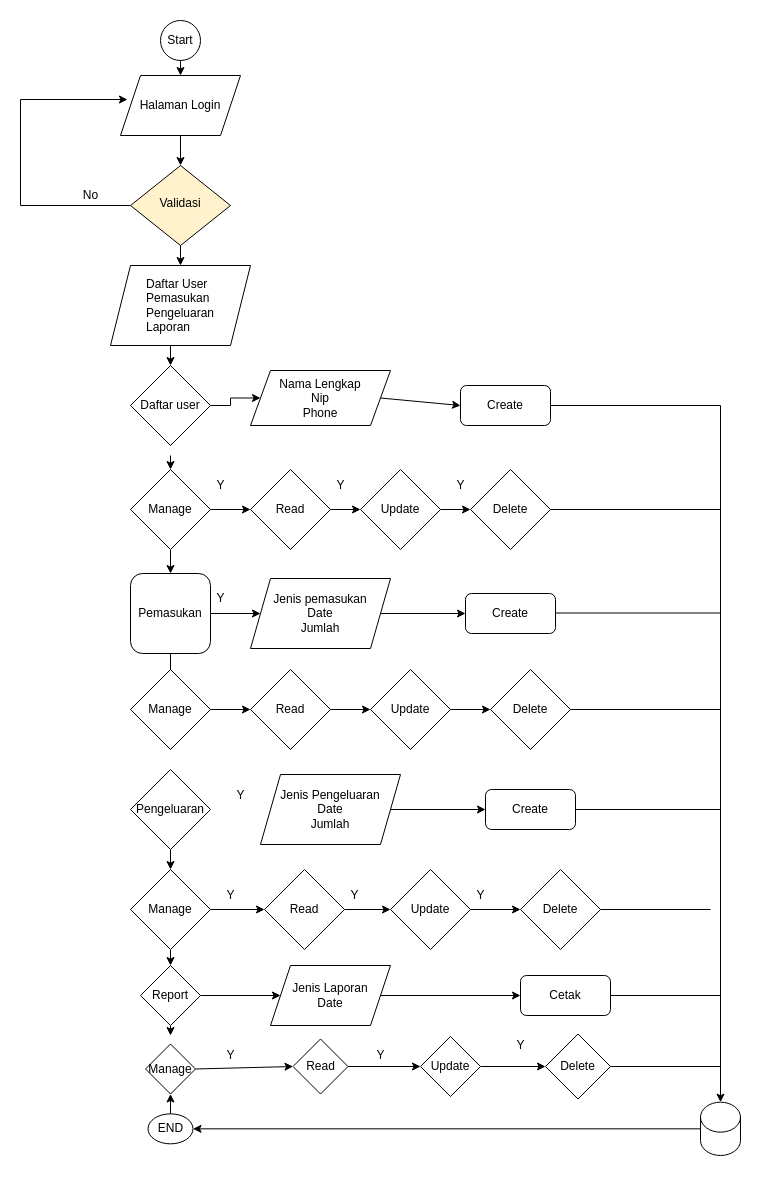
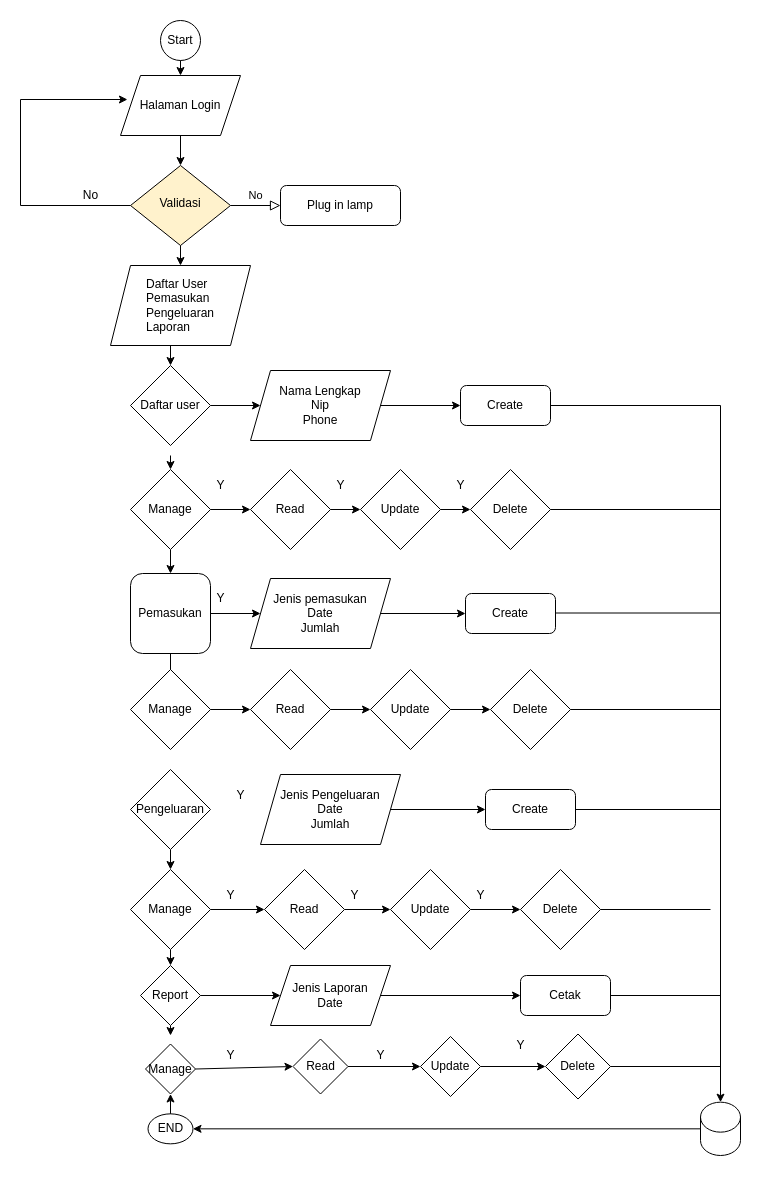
  <mxCell id="0" />
  <mxCell id="1" parent="0" />
+ <mxCell id="2" value="No" style="edgeStyle=orthogonalEdgeStyle;rounded=0;html=1;jettySize=auto;orthogonalLoop=1;fontSize=11;endArrow=block;endFill=0;endSize=8;strokeWidth=1;shadow=0;labelBackgroundColor=none;" parent="1" source="3" target="4" edge="1"><mxGeometry y="10" relative="1" as="geometry"><mxPoint as="offset" /></mxGeometry></mxCell>
  <mxCell id="3" value="Validasi" style="rhombus;whiteSpace=wrap;html=1;shadow=0;fontFamily=Helvetica;fontSize=12;align=center;strokeWidth=1;spacing=6;spacingTop=-4;fillColor=#fff2cc;" parent="1" vertex="1"><mxGeometry x="130" y="165" width="100" height="80" as="geometry" /></mxCell>
+ <mxCell id="4" value="Plug in lamp" style="rounded=1;whiteSpace=wrap;html=1;fontSize=12;glass=0;strokeWidth=1;shadow=0;" parent="1" vertex="1"><mxGeometry x="280" y="185" width="120" height="40" as="geometry" /></mxCell>
  <mxCell id="5" value="Start" style="ellipse;whiteSpace=wrap;html=1;aspect=fixed;" parent="1" vertex="1"><mxGeometry x="160" y="20" width="40" height="40" as="geometry" /></mxCell>
  <mxCell id="6" value="" style="endArrow=classic;html=1;rounded=0;exitX=0.5;exitY=1;exitDx=0;exitDy=0;" parent="1" source="5" edge="1"><mxGeometry width="50" height="50" relative="1" as="geometry"><mxPoint x="280" y="105" as="sourcePoint" /><mxPoint x="180" y="75" as="targetPoint" /></mxGeometry></mxCell>
  <mxCell id="7" value="Halaman Login" style="shape=parallelogram;perimeter=parallelogramPerimeter;whiteSpace=wrap;html=1;fixedSize=1;" parent="1" vertex="1"><mxGeometry x="120" y="75" width="120" height="60" as="geometry" /></mxCell>
  <mxCell id="8" value="" style="endArrow=classic;html=1;rounded=0;exitX=0.5;exitY=1;exitDx=0;exitDy=0;" parent="1" source="7" target="3" edge="1"><mxGeometry width="50" height="50" relative="1" as="geometry"><mxPoint x="170" y="175" as="sourcePoint" /><mxPoint x="220" y="125" as="targetPoint" /></mxGeometry></mxCell>
  <mxCell id="9" value="" style="endArrow=classic;html=1;rounded=0;exitX=0;exitY=0.5;exitDx=0;exitDy=0;entryX=0.058;entryY=0.4;entryDx=0;entryDy=0;entryPerimeter=0;" parent="1" source="3" target="7" edge="1"><mxGeometry width="50" height="50" relative="1" as="geometry"><mxPoint x="110" y="215" as="sourcePoint" /><mxPoint x="60" y="155" as="targetPoint" /><Array as="points"><mxPoint x="20" y="205" /><mxPoint x="20" y="99" /></Array></mxGeometry></mxCell>
  <mxCell id="10" value="No" style="text;html=1;align=center;verticalAlign=middle;resizable=0;points=[];autosize=1;strokeColor=none;fillColor=none;" parent="1" vertex="1"><mxGeometry x="75" y="185" width="30" height="20" as="geometry" /></mxCell>
  <mxCell id="11" value="&lt;div style=&quot;text-align: left&quot;&gt;&lt;span&gt;Daftar User&lt;/span&gt;&lt;/div&gt;&lt;div style=&quot;text-align: left&quot;&gt;&lt;span&gt;Pemasukan&lt;/span&gt;&lt;/div&gt;&lt;div style=&quot;text-align: left&quot;&gt;&lt;span&gt;Pengeluaran&lt;/span&gt;&lt;/div&gt;&lt;div style=&quot;text-align: left&quot;&gt;&lt;span&gt;Laporan&lt;/span&gt;&lt;/div&gt;" style="shape=parallelogram;perimeter=parallelogramPerimeter;whiteSpace=wrap;html=1;fixedSize=1;" parent="1" vertex="1"><mxGeometry x="110" y="265" width="140" height="80" as="geometry" /></mxCell>
  <mxCell id="12" value="" style="endArrow=classic;html=1;rounded=0;entryX=0.5;entryY=0;entryDx=0;entryDy=0;" parent="1" target="11" edge="1"><mxGeometry width="50" height="50" relative="1" as="geometry"><mxPoint x="180" y="245" as="sourcePoint" /><mxPoint x="230" y="195" as="targetPoint" /></mxGeometry></mxCell>
  <mxCell id="13" style="edgeStyle=orthogonalEdgeStyle;rounded=0;orthogonalLoop=1;jettySize=auto;html=1;exitX=1;exitY=0.5;exitDx=0;exitDy=0;entryX=0;entryY=0.5;entryDx=0;entryDy=0;" parent="1" source="14" target="16" edge="1"><mxGeometry relative="1" as="geometry" /></mxCell>
  <mxCell id="14" value="Daftar user" style="rhombus;whiteSpace=wrap;html=1;" parent="1" vertex="1"><mxGeometry x="130" y="365" width="80" height="80" as="geometry" /></mxCell>
  <mxCell id="15" value="" style="endArrow=classic;html=1;rounded=0;entryX=0.5;entryY=0;entryDx=0;entryDy=0;" parent="1" target="14" edge="1"><mxGeometry width="50" height="50" relative="1" as="geometry"><mxPoint x="170" y="345" as="sourcePoint" /><mxPoint x="220" y="295" as="targetPoint" /></mxGeometry></mxCell>
- <mxCell id="16" value="Nama Lengkap&lt;br&gt;Nip&lt;br&gt;Phone" style="shape=parallelogram;perimeter=parallelogramPerimeter;whiteSpace=wrap;html=1;fixedSize=1;" parent="1" vertex="1"><mxGeometry x="250" y="370" width="140" height="55" as="geometry" /></mxCell>
+ <mxCell id="16" value="Nama Lengkap&lt;br&gt;Nip&lt;br&gt;Phone" style="shape=parallelogram;perimeter=parallelogramPerimeter;whiteSpace=wrap;html=1;fixedSize=1;" parent="1" vertex="1"><mxGeometry x="250" y="370" width="140" height="70" as="geometry" /></mxCell>
  <mxCell id="17" value="" style="endArrow=classic;html=1;rounded=0;" parent="1" target="22" edge="1"><mxGeometry width="50" height="50" relative="1" as="geometry"><mxPoint x="170" y="455" as="sourcePoint" /><mxPoint x="220" y="405" as="targetPoint" /></mxGeometry></mxCell>
  <mxCell id="18" value="" style="endArrow=classic;html=1;rounded=0;exitX=1;exitY=0.5;exitDx=0;exitDy=0;entryX=0;entryY=0.5;entryDx=0;entryDy=0;" parent="1" source="16" target="32" edge="1"><mxGeometry width="50" height="50" relative="1" as="geometry"><mxPoint x="370" y="450" as="sourcePoint" /><mxPoint x="420" y="405" as="targetPoint" /></mxGeometry></mxCell>
  <mxCell id="19" value="" style="shape=cylinder3;whiteSpace=wrap;html=1;boundedLbl=1;backgroundOutline=1;size=15;" parent="1" vertex="1"><mxGeometry x="700" y="1101.67" width="40" height="53.33" as="geometry" /></mxCell>
  <mxCell id="20" value="" style="endArrow=classic;html=1;rounded=0;startArrow=none;exitX=1;exitY=0.5;exitDx=0;exitDy=0;" parent="1" edge="1" source="32"><mxGeometry width="50" height="50" relative="1" as="geometry"><mxPoint x="550" y="431.67" as="sourcePoint" /><mxPoint x="720" y="1101.67" as="targetPoint" /><Array as="points"><mxPoint x="720" y="405" /></Array></mxGeometry></mxCell>
  <mxCell id="21" style="edgeStyle=orthogonalEdgeStyle;rounded=0;orthogonalLoop=1;jettySize=auto;html=1;exitX=0.5;exitY=1;exitDx=0;exitDy=0;entryX=0.5;entryY=0;entryDx=0;entryDy=0;" parent="1" source="22" target="34" edge="1"><mxGeometry relative="1" as="geometry" /></mxCell>
  <mxCell id="22" value="Manage" style="rhombus;whiteSpace=wrap;html=1;" parent="1" vertex="1"><mxGeometry x="130" y="469" width="80" height="80" as="geometry" /></mxCell>
  <mxCell id="23" value="Read" style="rhombus;whiteSpace=wrap;html=1;" parent="1" vertex="1"><mxGeometry x="250" y="469" width="80" height="80" as="geometry" /></mxCell>
  <mxCell id="24" value="Update" style="rhombus;whiteSpace=wrap;html=1;" parent="1" vertex="1"><mxGeometry x="360" y="469" width="80" height="80" as="geometry" /></mxCell>
  <mxCell id="25" value="Delete" style="rhombus;whiteSpace=wrap;html=1;" parent="1" vertex="1"><mxGeometry x="470" y="469" width="80" height="80" as="geometry" /></mxCell>
  <mxCell id="26" value="" style="endArrow=classic;html=1;rounded=0;exitX=1;exitY=0.5;exitDx=0;exitDy=0;entryX=0;entryY=0.5;entryDx=0;entryDy=0;" parent="1" source="22" target="23" edge="1"><mxGeometry width="50" height="50" relative="1" as="geometry"><mxPoint x="350" y="585" as="sourcePoint" /><mxPoint x="400" y="535" as="targetPoint" /></mxGeometry></mxCell>
  <mxCell id="27" value="" style="endArrow=classic;html=1;rounded=0;exitX=1;exitY=0.5;exitDx=0;exitDy=0;entryX=0;entryY=0.5;entryDx=0;entryDy=0;" parent="1" source="23" target="24" edge="1"><mxGeometry width="50" height="50" relative="1" as="geometry"><mxPoint x="350" y="585" as="sourcePoint" /><mxPoint x="400" y="535" as="targetPoint" /></mxGeometry></mxCell>
  <mxCell id="28" value="" style="endArrow=classic;html=1;rounded=0;entryX=0;entryY=0.5;entryDx=0;entryDy=0;exitX=1;exitY=0.5;exitDx=0;exitDy=0;" parent="1" source="24" target="25" edge="1"><mxGeometry width="50" height="50" relative="1" as="geometry"><mxPoint x="350" y="585" as="sourcePoint" /><mxPoint x="400" y="535" as="targetPoint" /></mxGeometry></mxCell>
  <mxCell id="29" value="" style="endArrow=none;html=1;rounded=0;exitX=1;exitY=0.5;exitDx=0;exitDy=0;" parent="1" source="25" edge="1"><mxGeometry width="50" height="50" relative="1" as="geometry"><mxPoint x="350" y="585" as="sourcePoint" /><mxPoint x="720" y="509" as="targetPoint" /></mxGeometry></mxCell>
  <mxCell id="30" value="END" style="ellipse;whiteSpace=wrap;html=1;" parent="1" vertex="1"><mxGeometry x="147.5" y="1113.34" width="45" height="30" as="geometry" /></mxCell>
  <mxCell id="31" value="" style="endArrow=classic;html=1;rounded=0;exitX=0;exitY=0.5;exitDx=0;exitDy=0;exitPerimeter=0;" parent="1" source="19" target="30" edge="1"><mxGeometry width="50" height="50" relative="1" as="geometry"><mxPoint x="350" y="885" as="sourcePoint" /><mxPoint x="400" y="835" as="targetPoint" /></mxGeometry></mxCell>
  <mxCell id="32" value="Create" style="rounded=1;whiteSpace=wrap;html=1;fontSize=12;glass=0;strokeWidth=1;shadow=0;" parent="1" vertex="1"><mxGeometry x="460" y="385" width="90" height="40" as="geometry" /></mxCell>
  <mxCell id="33" style="edgeStyle=orthogonalEdgeStyle;rounded=0;orthogonalLoop=1;jettySize=auto;html=1;exitX=0.5;exitY=1;exitDx=0;exitDy=0;" parent="1" source="34" edge="1"><mxGeometry relative="1" as="geometry"><mxPoint x="170" y="705" as="targetPoint" /></mxGeometry></mxCell>
  <mxCell id="34" value="Pemasukan" style="whiteSpace=wrap;html=1;rounded=1;" parent="1" vertex="1"><mxGeometry x="130" y="573" width="80" height="80" as="geometry" /></mxCell>
  <mxCell id="35" value="Jenis pemasukan&lt;br&gt;Date&lt;br&gt;Jumlah" style="shape=parallelogram;perimeter=parallelogramPerimeter;whiteSpace=wrap;html=1;fixedSize=1;" parent="1" vertex="1"><mxGeometry x="250" y="578" width="140" height="70" as="geometry" /></mxCell>
  <mxCell id="36" value="" style="endArrow=classic;html=1;rounded=0;entryX=0;entryY=0.5;entryDx=0;entryDy=0;exitX=1;exitY=0.5;exitDx=0;exitDy=0;" parent="1" source="35" target="37" edge="1"><mxGeometry width="50" height="50" relative="1" as="geometry"><mxPoint x="380" y="635" as="sourcePoint" /><mxPoint x="410" y="580" as="targetPoint" /></mxGeometry></mxCell>
  <mxCell id="37" value="Create" style="rounded=1;whiteSpace=wrap;html=1;fontSize=12;glass=0;strokeWidth=1;shadow=0;" parent="1" vertex="1"><mxGeometry x="465" y="593" width="90" height="40" as="geometry" /></mxCell>
  <mxCell id="38" value="" style="endArrow=none;html=1;rounded=0;" parent="1" edge="1"><mxGeometry width="50" height="50" relative="1" as="geometry"><mxPoint x="555" y="612.5" as="sourcePoint" /><mxPoint x="720" y="612.5" as="targetPoint" /></mxGeometry></mxCell>
  <mxCell id="39" value="Delete" style="rhombus;whiteSpace=wrap;html=1;" parent="1" vertex="1"><mxGeometry x="490" y="669" width="80" height="80" as="geometry" /></mxCell>
  <mxCell id="40" value="" style="endArrow=none;html=1;rounded=0;exitX=1;exitY=0.5;exitDx=0;exitDy=0;" parent="1" source="39" edge="1"><mxGeometry width="50" height="50" relative="1" as="geometry"><mxPoint x="350" y="685" as="sourcePoint" /><mxPoint x="720" y="709" as="targetPoint" /></mxGeometry></mxCell>
  <mxCell id="41" style="edgeStyle=orthogonalEdgeStyle;rounded=0;orthogonalLoop=1;jettySize=auto;html=1;exitX=0.5;exitY=1;exitDx=0;exitDy=0;entryX=0.5;entryY=0;entryDx=0;entryDy=0;" parent="1" source="42" target="49" edge="1"><mxGeometry relative="1" as="geometry" /></mxCell>
  <mxCell id="42" value="Pengeluaran" style="rhombus;whiteSpace=wrap;html=1;" parent="1" vertex="1"><mxGeometry x="130" y="769" width="80" height="80" as="geometry" /></mxCell>
  <mxCell id="43" style="edgeStyle=orthogonalEdgeStyle;rounded=0;orthogonalLoop=1;jettySize=auto;html=1;exitX=1;exitY=0.5;exitDx=0;exitDy=0;entryX=0;entryY=0.5;entryDx=0;entryDy=0;" parent="1" source="44" target="45" edge="1"><mxGeometry relative="1" as="geometry" /></mxCell>
  <mxCell id="44" value="Jenis Pengeluaran&lt;br&gt;Date&lt;br&gt;Jumlah" style="shape=parallelogram;perimeter=parallelogramPerimeter;whiteSpace=wrap;html=1;fixedSize=1;" parent="1" vertex="1"><mxGeometry x="260" y="774" width="140" height="70" as="geometry" /></mxCell>
  <mxCell id="45" value="Create" style="rounded=1;whiteSpace=wrap;html=1;fontSize=12;glass=0;strokeWidth=1;shadow=0;" parent="1" vertex="1"><mxGeometry x="485" y="789" width="90" height="40" as="geometry" /></mxCell>
  <mxCell id="46" value="" style="endArrow=none;html=1;rounded=0;exitX=1;exitY=0.5;exitDx=0;exitDy=0;" parent="1" source="45" edge="1"><mxGeometry width="50" height="50" relative="1" as="geometry"><mxPoint x="590" y="855" as="sourcePoint" /><mxPoint x="720" y="809" as="targetPoint" /></mxGeometry></mxCell>
  <mxCell id="47" style="edgeStyle=orthogonalEdgeStyle;rounded=0;orthogonalLoop=1;jettySize=auto;html=1;exitX=1;exitY=0.5;exitDx=0;exitDy=0;entryX=0;entryY=0.5;entryDx=0;entryDy=0;" parent="1" source="49" target="51" edge="1"><mxGeometry relative="1" as="geometry"><mxPoint x="260" y="955" as="targetPoint" /></mxGeometry></mxCell>
  <mxCell id="48" style="edgeStyle=orthogonalEdgeStyle;rounded=0;orthogonalLoop=1;jettySize=auto;html=1;exitX=0.5;exitY=1;exitDx=0;exitDy=0;entryX=0.5;entryY=0;entryDx=0;entryDy=0;" parent="1" source="49" target="62" edge="1"><mxGeometry relative="1" as="geometry" /></mxCell>
  <mxCell id="49" value="Manage" style="rhombus;whiteSpace=wrap;html=1;" parent="1" vertex="1"><mxGeometry x="130" y="869" width="80" height="80" as="geometry" /></mxCell>
  <mxCell id="50" style="edgeStyle=orthogonalEdgeStyle;rounded=0;orthogonalLoop=1;jettySize=auto;html=1;exitX=1;exitY=0.5;exitDx=0;exitDy=0;entryX=0;entryY=0.5;entryDx=0;entryDy=0;" parent="1" source="51" target="53" edge="1"><mxGeometry relative="1" as="geometry" /></mxCell>
  <mxCell id="51" value="Read" style="rhombus;whiteSpace=wrap;html=1;" parent="1" vertex="1"><mxGeometry x="264" y="869" width="80" height="80" as="geometry" /></mxCell>
  <mxCell id="52" style="edgeStyle=orthogonalEdgeStyle;rounded=0;orthogonalLoop=1;jettySize=auto;html=1;exitX=1;exitY=0.5;exitDx=0;exitDy=0;entryX=0;entryY=0.5;entryDx=0;entryDy=0;" parent="1" source="53" target="54" edge="1"><mxGeometry relative="1" as="geometry" /></mxCell>
  <mxCell id="53" value="Update" style="rhombus;whiteSpace=wrap;html=1;" parent="1" vertex="1"><mxGeometry x="390" y="869" width="80" height="80" as="geometry" /></mxCell>
  <mxCell id="54" value="Delete" style="rhombus;whiteSpace=wrap;html=1;" parent="1" vertex="1"><mxGeometry x="520" y="869" width="80" height="80" as="geometry" /></mxCell>
  <mxCell id="55" value="" style="endArrow=none;html=1;rounded=0;exitX=1;exitY=0.5;exitDx=0;exitDy=0;" parent="1" source="54" edge="1"><mxGeometry width="50" height="50" relative="1" as="geometry"><mxPoint x="350" y="885" as="sourcePoint" /><mxPoint x="710" y="909" as="targetPoint" /></mxGeometry></mxCell>
  <mxCell id="56" value="Y" style="text;html=1;align=center;verticalAlign=middle;resizable=0;points=[];autosize=1;strokeColor=none;fillColor=none;" parent="1" vertex="1"><mxGeometry x="230" y="785" width="20" height="20" as="geometry" /></mxCell>
  <mxCell id="57" value="Y" style="text;html=1;align=center;verticalAlign=middle;resizable=0;points=[];autosize=1;strokeColor=none;fillColor=none;" parent="1" vertex="1"><mxGeometry x="210" y="588" width="20" height="20" as="geometry" /></mxCell>
  <mxCell id="58" value="Y" style="text;html=1;align=center;verticalAlign=middle;resizable=0;points=[];autosize=1;strokeColor=none;fillColor=none;" parent="1" vertex="1"><mxGeometry x="220" y="885" width="20" height="20" as="geometry" /></mxCell>
  <mxCell id="59" value="Y" style="text;html=1;align=center;verticalAlign=middle;resizable=0;points=[];autosize=1;strokeColor=none;fillColor=none;" parent="1" vertex="1"><mxGeometry x="344" y="885" width="20" height="20" as="geometry" /></mxCell>
  <mxCell id="60" value="Y" style="text;html=1;align=center;verticalAlign=middle;resizable=0;points=[];autosize=1;strokeColor=none;fillColor=none;" parent="1" vertex="1"><mxGeometry x="470" y="885" width="20" height="20" as="geometry" /></mxCell>
  <mxCell id="61" style="edgeStyle=orthogonalEdgeStyle;rounded=0;orthogonalLoop=1;jettySize=auto;html=1;exitX=0.5;exitY=1;exitDx=0;exitDy=0;" parent="1" source="62" edge="1"><mxGeometry relative="1" as="geometry"><mxPoint x="170" y="1035" as="targetPoint" /></mxGeometry></mxCell>
  <mxCell id="62" value="Report" style="rhombus;whiteSpace=wrap;html=1;" parent="1" vertex="1"><mxGeometry x="140" y="965" width="60" height="60" as="geometry" /></mxCell>
  <mxCell id="63" value="" style="endArrow=classic;html=1;rounded=0;exitX=1;exitY=0.5;exitDx=0;exitDy=0;entryX=0;entryY=0.5;entryDx=0;entryDy=0;" parent="1" source="34" target="35" edge="1"><mxGeometry width="50" height="50" relative="1" as="geometry"><mxPoint x="350" y="585" as="sourcePoint" /><mxPoint x="400" y="535" as="targetPoint" /></mxGeometry></mxCell>
  <mxCell id="64" value="Manage" style="rhombus;whiteSpace=wrap;html=1;" parent="1" vertex="1"><mxGeometry x="130" y="669" width="80" height="80" as="geometry" /></mxCell>
  <mxCell id="65" value="Read" style="rhombus;whiteSpace=wrap;html=1;" parent="1" vertex="1"><mxGeometry x="250" y="669" width="80" height="80" as="geometry" /></mxCell>
  <mxCell id="66" value="Update" style="rhombus;whiteSpace=wrap;html=1;" parent="1" vertex="1"><mxGeometry x="370" y="669" width="80" height="80" as="geometry" /></mxCell>
  <mxCell id="67" value="Jenis Laporan&lt;br&gt;Date" style="shape=parallelogram;perimeter=parallelogramPerimeter;whiteSpace=wrap;html=1;fixedSize=1;" parent="1" vertex="1"><mxGeometry x="270" y="965" width="120" height="60" as="geometry" /></mxCell>
  <mxCell id="68" value="Cetak" style="rounded=1;whiteSpace=wrap;html=1;fontSize=12;glass=0;strokeWidth=1;shadow=0;" parent="1" vertex="1"><mxGeometry x="520" y="975" width="90" height="40" as="geometry" /></mxCell>
  <mxCell id="69" value="" style="endArrow=classic;html=1;rounded=0;entryX=0;entryY=0.5;entryDx=0;entryDy=0;exitX=1;exitY=0.5;exitDx=0;exitDy=0;" parent="1" source="67" target="68" edge="1"><mxGeometry width="50" height="50" relative="1" as="geometry"><mxPoint x="350" y="1075" as="sourcePoint" /><mxPoint x="400" y="1025" as="targetPoint" /></mxGeometry></mxCell>
  <mxCell id="70" value="" style="endArrow=classic;html=1;rounded=0;exitX=1;exitY=0.5;exitDx=0;exitDy=0;entryX=0;entryY=0.5;entryDx=0;entryDy=0;" parent="1" source="62" target="67" edge="1"><mxGeometry width="50" height="50" relative="1" as="geometry"><mxPoint x="350" y="1075" as="sourcePoint" /><mxPoint x="400" y="1025" as="targetPoint" /></mxGeometry></mxCell>
  <mxCell id="71" value="" style="endArrow=none;html=1;rounded=0;exitX=1;exitY=0.5;exitDx=0;exitDy=0;" parent="1" source="68" edge="1"><mxGeometry width="50" height="50" relative="1" as="geometry"><mxPoint x="350" y="1075" as="sourcePoint" /><mxPoint x="720" y="995" as="targetPoint" /></mxGeometry></mxCell>
  <mxCell id="72" value="Manage" style="rhombus;whiteSpace=wrap;html=1;" parent="1" vertex="1"><mxGeometry x="145" y="1043.5" width="50" height="50" as="geometry" /></mxCell>
  <mxCell id="73" value="Read" style="rhombus;whiteSpace=wrap;html=1;" parent="1" vertex="1"><mxGeometry x="292.5" y="1038.5" width="55" height="55" as="geometry" /></mxCell>
  <mxCell id="74" style="edgeStyle=orthogonalEdgeStyle;rounded=0;orthogonalLoop=1;jettySize=auto;html=1;exitX=1;exitY=0.5;exitDx=0;exitDy=0;entryX=0;entryY=0.5;entryDx=0;entryDy=0;" parent="1" source="75" target="76" edge="1"><mxGeometry relative="1" as="geometry" /></mxCell>
  <mxCell id="75" value="Update" style="rhombus;whiteSpace=wrap;html=1;" parent="1" vertex="1"><mxGeometry x="420" y="1036" width="60" height="60" as="geometry" /></mxCell>
  <mxCell id="76" value="Delete" style="rhombus;whiteSpace=wrap;html=1;" parent="1" vertex="1"><mxGeometry x="545" y="1033.5" width="65" height="65" as="geometry" /></mxCell>
  <mxCell id="77" value="" style="endArrow=classic;html=1;rounded=0;exitX=1;exitY=0.5;exitDx=0;exitDy=0;entryX=0;entryY=0.5;entryDx=0;entryDy=0;" parent="1" source="72" target="73" edge="1"><mxGeometry width="50" height="50" relative="1" as="geometry"><mxPoint x="350" y="1075" as="sourcePoint" /><mxPoint x="400" y="1025" as="targetPoint" /></mxGeometry></mxCell>
  <mxCell id="78" value="" style="endArrow=classic;html=1;rounded=0;exitX=1;exitY=0.5;exitDx=0;exitDy=0;entryX=0;entryY=0.5;entryDx=0;entryDy=0;" parent="1" source="73" target="75" edge="1"><mxGeometry width="50" height="50" relative="1" as="geometry"><mxPoint x="350" y="1075" as="sourcePoint" /><mxPoint x="400" y="1025" as="targetPoint" /></mxGeometry></mxCell>
  <mxCell id="79" value="" style="endArrow=none;html=1;rounded=0;exitX=1;exitY=0.5;exitDx=0;exitDy=0;" parent="1" source="76" edge="1"><mxGeometry width="50" height="50" relative="1" as="geometry"><mxPoint x="600" y="1065" as="sourcePoint" /><mxPoint x="720" y="1066" as="targetPoint" /></mxGeometry></mxCell>
  <mxCell id="80" value="Y" style="text;html=1;align=center;verticalAlign=middle;resizable=0;points=[];autosize=1;strokeColor=none;fillColor=none;" parent="1" vertex="1"><mxGeometry x="220" y="1045" width="20" height="20" as="geometry" /></mxCell>
  <mxCell id="81" value="Y" style="text;html=1;align=center;verticalAlign=middle;resizable=0;points=[];autosize=1;strokeColor=none;fillColor=none;" parent="1" vertex="1"><mxGeometry x="370" y="1045" width="20" height="20" as="geometry" /></mxCell>
  <mxCell id="82" value="Y" style="text;html=1;align=center;verticalAlign=middle;resizable=0;points=[];autosize=1;strokeColor=none;fillColor=none;" parent="1" vertex="1"><mxGeometry x="510" y="1035" width="20" height="20" as="geometry" /></mxCell>
  <mxCell id="83" value="" style="endArrow=classic;html=1;rounded=0;exitX=0.5;exitY=0;exitDx=0;exitDy=0;entryX=0.5;entryY=1;entryDx=0;entryDy=0;" parent="1" source="30" target="72" edge="1"><mxGeometry width="50" height="50" relative="1" as="geometry"><mxPoint x="350" y="1075" as="sourcePoint" /><mxPoint x="400" y="1025" as="targetPoint" /></mxGeometry></mxCell>
  <mxCell id="84" value="Y" style="text;html=1;align=center;verticalAlign=middle;resizable=0;points=[];autosize=1;strokeColor=none;fillColor=none;" parent="1" vertex="1"><mxGeometry x="210" y="475" width="20" height="20" as="geometry" /></mxCell>
  <mxCell id="85" value="Y" style="text;html=1;align=center;verticalAlign=middle;resizable=0;points=[];autosize=1;strokeColor=none;fillColor=none;" parent="1" vertex="1"><mxGeometry x="330" y="475" width="20" height="20" as="geometry" /></mxCell>
  <mxCell id="86" value="Y" style="text;html=1;align=center;verticalAlign=middle;resizable=0;points=[];autosize=1;strokeColor=none;fillColor=none;" parent="1" vertex="1"><mxGeometry x="450" y="475" width="20" height="20" as="geometry" /></mxCell>
  <mxCell id="87" value="" style="endArrow=classic;html=1;rounded=0;exitX=1;exitY=0.5;exitDx=0;exitDy=0;entryX=0;entryY=0.5;entryDx=0;entryDy=0;" parent="1" source="64" target="65" edge="1"><mxGeometry width="50" height="50" relative="1" as="geometry"><mxPoint x="350" y="675" as="sourcePoint" /><mxPoint x="400" y="625" as="targetPoint" /></mxGeometry></mxCell>
  <mxCell id="88" value="" style="endArrow=classic;html=1;rounded=0;exitX=1;exitY=0.5;exitDx=0;exitDy=0;entryX=0;entryY=0.5;entryDx=0;entryDy=0;" parent="1" source="65" target="66" edge="1"><mxGeometry width="50" height="50" relative="1" as="geometry"><mxPoint x="350" y="675" as="sourcePoint" /><mxPoint x="400" y="625" as="targetPoint" /></mxGeometry></mxCell>
  <mxCell id="89" value="" style="endArrow=classic;html=1;rounded=0;entryX=0;entryY=0.5;entryDx=0;entryDy=0;" parent="1" source="66" target="39" edge="1"><mxGeometry width="50" height="50" relative="1" as="geometry"><mxPoint x="350" y="675" as="sourcePoint" /><mxPoint x="400" y="625" as="targetPoint" /></mxGeometry></mxCell>
